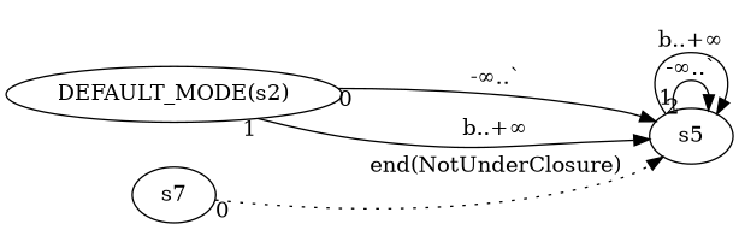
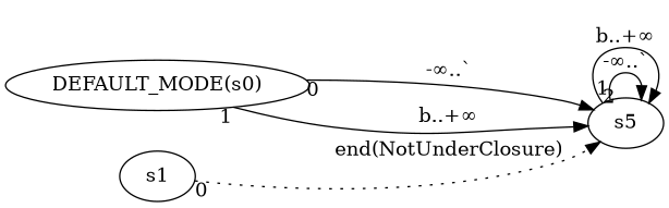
  digraph {
    rankdir=LR
    edge [taillabel=0]
-   "DEFAULT_MODE(s0)" [label="DEFAULT_MODE(s2)"]
+   "DEFAULT_MODE(s0)"
    s5
-   s7
+   s7 [label=s1]
    "DEFAULT_MODE(s0)" -> s5 [label="-∞..`"]
    "DEFAULT_MODE(s0)" -> s5 [label="b..+∞" taillabel=1]
    s5 -> s5 [label="-∞..`" taillabel=1]
    s5 -> s5 [label="b..+∞" taillabel=2]
    s7 -> s5 [label="end(NotUnderClosure)" style=dotted]
  }
